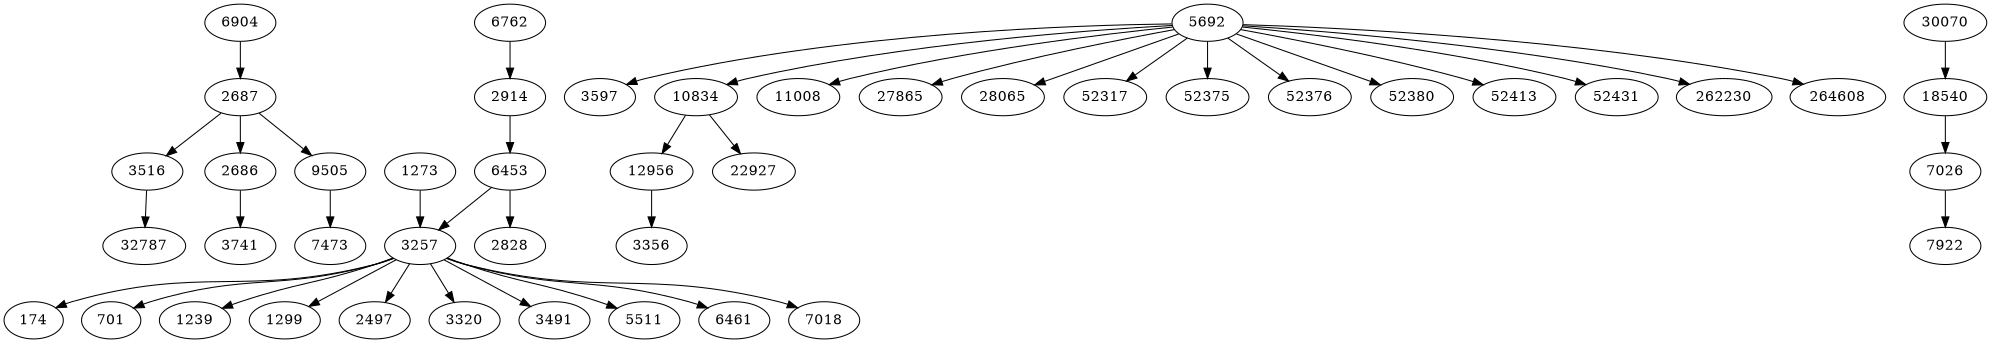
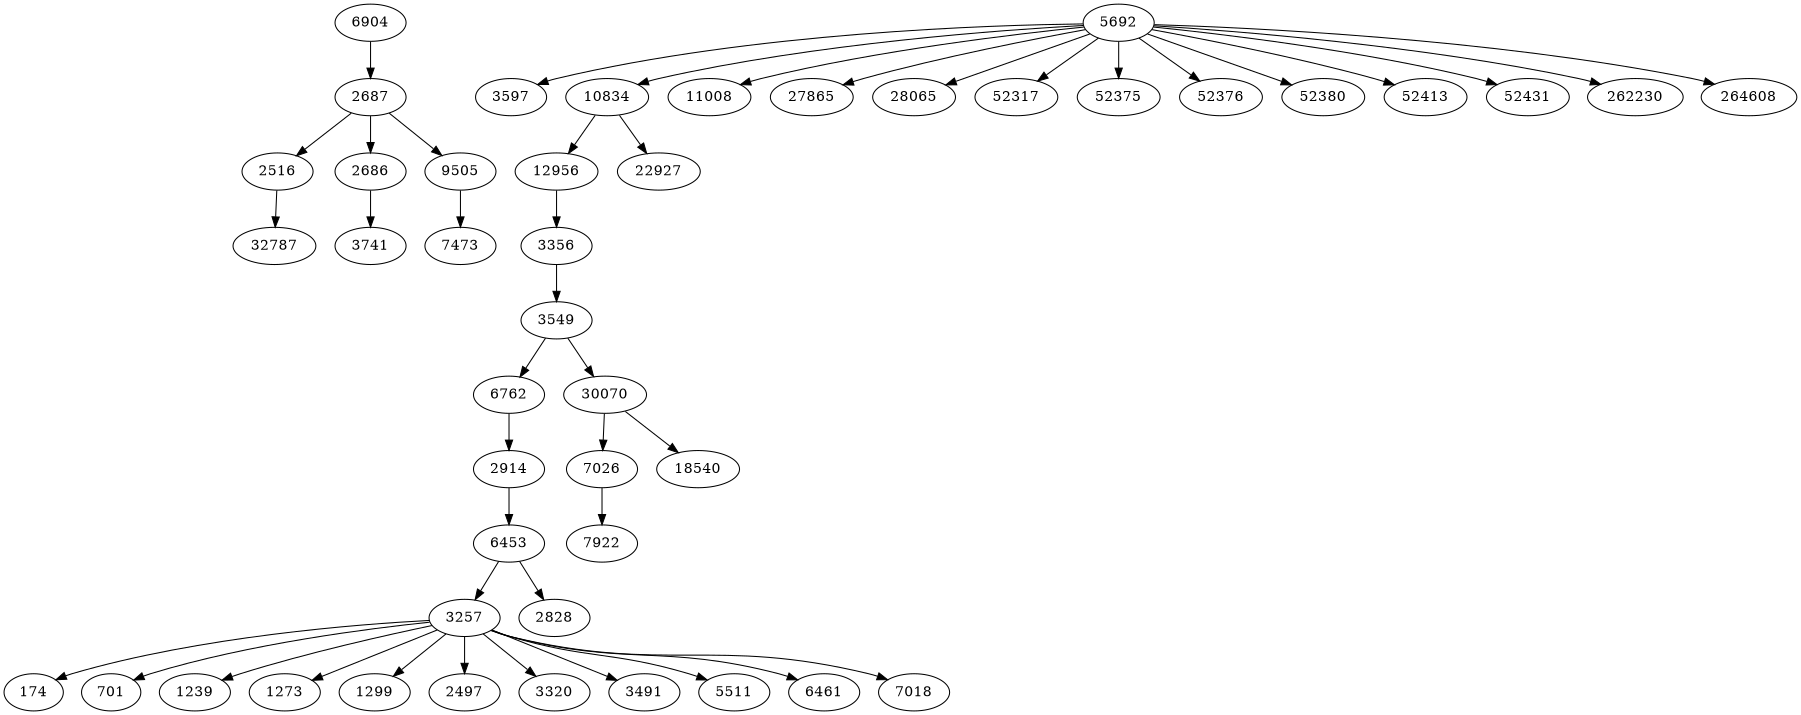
  digraph {
-   2516 [label=3516]
+   2516
    32787
    2686
    3741
    2687
    9505
    7473
    2914
    6453
    3257
    2828
    174
    701
    1239
    1273
    1299
    2497
    3320
    3491
    5511
    6461
    7018
    3356
+   3549
    6762
    30070
    n27 [label=7026]
    18540
    5692
    3597
    10834
    11008
    27865
    28065
    52317
    52375
    52376
    52380
    52413
    52431
    262230
    264608
    12956
    22927
    6904
    7922
    2516 -> 32787
    2686 -> 3741
    2687 -> 2516
    2687 -> 2686
    2687 -> 9505
    9505 -> 7473
    2914 -> 6453
    6453 -> 3257
    6453 -> 2828
    3257 -> 174
    3257 -> 701
    3257 -> 1239
-   1273 -> 3257
+   3257 -> 1273
    3257 -> 1299
    3257 -> 2497
    3257 -> 3320
    3257 -> 3491
    3257 -> 5511
    3257 -> 6461
    3257 -> 7018
+   3356 -> 3549
+   3549 -> 6762
+   3549 -> 30070
    6762 -> 2914
-   18540 -> n27
+   30070 -> n27
    30070 -> 18540
    n27 -> 7922
    5692 -> 3597
    5692 -> 10834
    5692 -> 11008
    5692 -> 27865
    5692 -> 28065
    5692 -> 52317
    5692 -> 52375
    5692 -> 52376
    5692 -> 52380
    5692 -> 52413
    5692 -> 52431
    5692 -> 262230
    5692 -> 264608
    10834 -> 12956
    10834 -> 22927
    12956 -> 3356
    6904 -> 2687
  }
